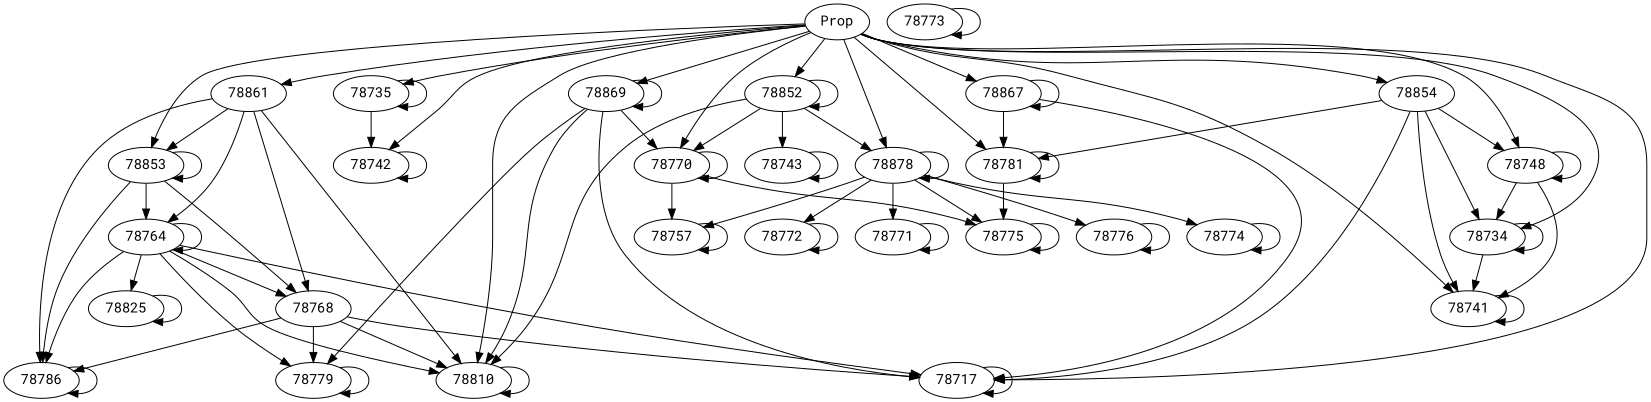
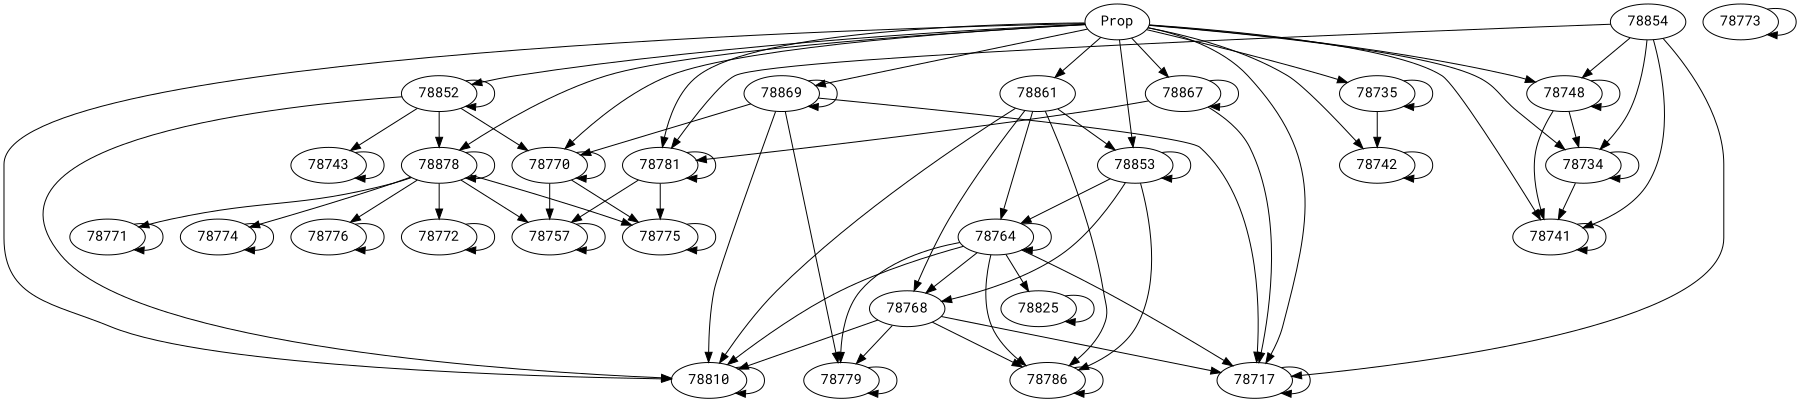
  digraph {
    fontname="Roboto Mono"
    node [fontname="Roboto Mono"]
    edge [fontname="Roboto Mono"]
    Prop
    78810
    78861
    78742
    78869
    78878
    78770
    78748
    78852
    78741
    78734
    78735
    78717
    78854
    78853
    78867
    78781
    78768
    78786
    78764
    78779
    78743
    78757
    78776
    78774
    78775
    78772
    78771
    78825
    78773
    Prop -> 78810
    Prop -> 78861
    Prop -> 78742
    Prop -> 78869
    Prop -> 78878
    Prop -> 78770
    Prop -> 78748
    Prop -> 78852
    Prop -> 78741
    Prop -> 78734
    Prop -> 78735
    Prop -> 78717
-   Prop -> 78854
    Prop -> 78853
    Prop -> 78867
    Prop -> 78781
    78810 -> 78810
    78861 -> 78810
    78861 -> 78853
    78861 -> 78768
    78861 -> 78786
    78861 -> 78764
    78742 -> 78742
    78869 -> 78810
    78869 -> 78869
    78869 -> 78770
    78869 -> 78717
    78869 -> 78779
    78878 -> 78878
    78878 -> 78757
    78878 -> 78776
    78878 -> 78774
    78878 -> 78775
    78878 -> 78772
    78878 -> 78771
    78770 -> 78770
    78770 -> 78757
    78770 -> 78775
    78748 -> 78748
    78748 -> 78741
    78748 -> 78734
    78852 -> 78810
    78852 -> 78878
    78852 -> 78770
    78852 -> 78852
    78852 -> 78743
    78741 -> 78741
    78734 -> 78741
    78734 -> 78734
    78735 -> 78742
    78735 -> 78735
    78717 -> 78717
    78854 -> 78748
    78854 -> 78741
    78854 -> 78734
    78854 -> 78717
    78854 -> 78781
    78853 -> 78853
    78853 -> 78768
    78853 -> 78786
    78853 -> 78764
    78867 -> 78717
    78867 -> 78867
    78867 -> 78781
    78781 -> 78781
+   78781 -> 78757
    78781 -> 78775
    78768 -> 78810
    78768 -> 78717
    78768 -> 78786
    78768 -> 78779
    78786 -> 78786
    78764 -> 78810
    78764 -> 78717
    78764 -> 78768
    78764 -> 78786
    78764 -> 78764
    78764 -> 78779
    78764 -> 78825
    78779 -> 78779
    78743 -> 78743
    78757 -> 78757
    78776 -> 78776
    78774 -> 78774
    78775 -> 78775
    78772 -> 78772
    78771 -> 78771
    78825 -> 78825
    78773 -> 78773
  }
